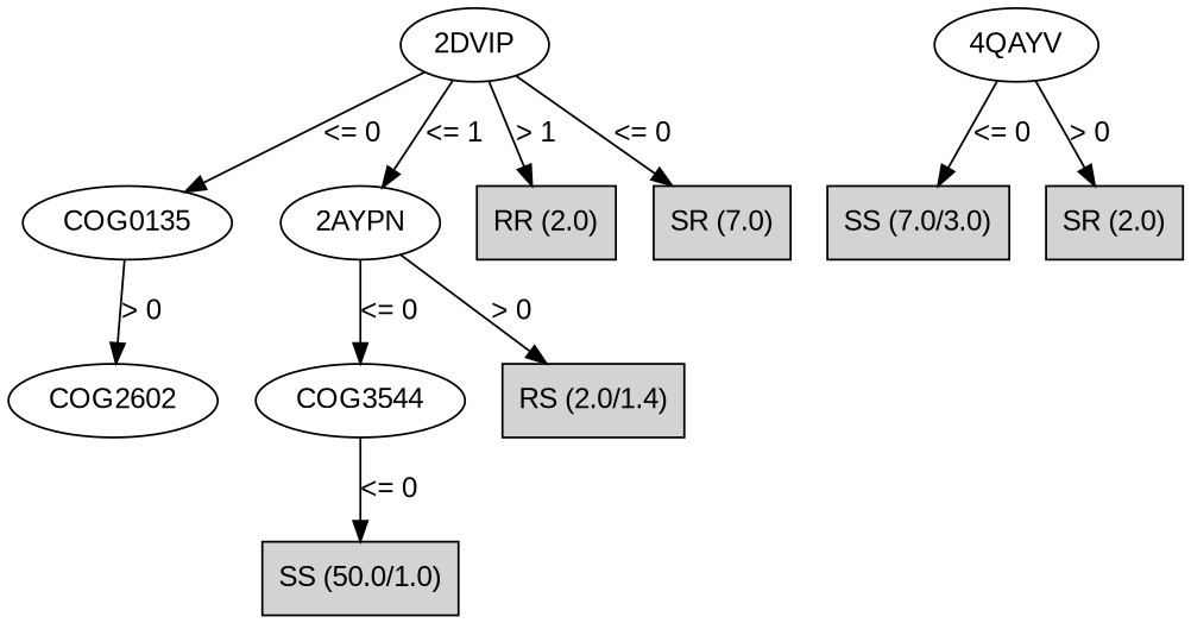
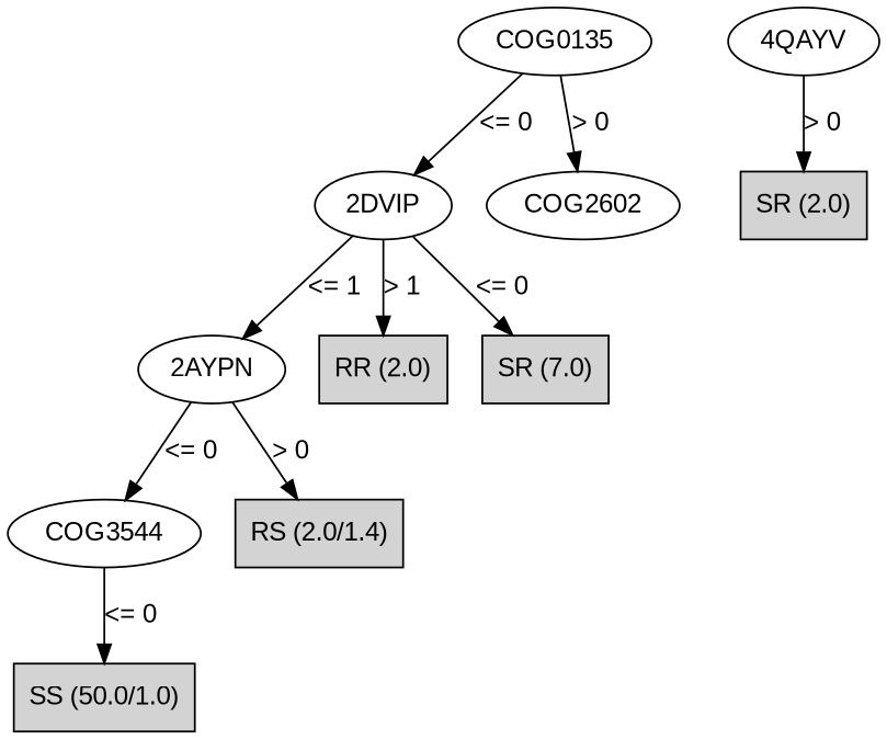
  digraph {
    fontname="Liberation Sans"
    node [fontname="Liberation Sans"]
    edge [fontname="Liberation Sans"]
    n1 [label=COG0135]
    n2 [label="2DVIP"]
    n3 [label=COG2602]
    n4 [label="2AYPN"]
    n5 [label="RR (2.0)" shape=box style=filled]
    n6 [label="SR (7.0)" shape=box style=filled]
    n7 [label=COG3544]
    n8 [label="RS (2.0/1.4)" shape=box style=filled]
    n9 [label="SS (50.0/1.0)" shape=box style=filled]
    n10 [label="4QAYV"]
-   n11 [label="SS (7.0/3.0)" shape=box style=filled]
    n12 [label="SR (2.0)" shape=box style=filled]
-   n2 -> n1 [label="<= 0"]
+   n1 -> n2 [label="<= 0"]
    n1 -> n3 [label="> 0"]
    n2 -> n4 [label="<= 1"]
    n2 -> n5 [label="> 1"]
    n2 -> n6 [label="<= 0"]
    n4 -> n7 [label="<= 0"]
    n4 -> n8 [label="> 0"]
    n7 -> n9 [label="<= 0"]
-   n10 -> n11 [label="<= 0"]
    n10 -> n12 [label="> 0"]
  }
